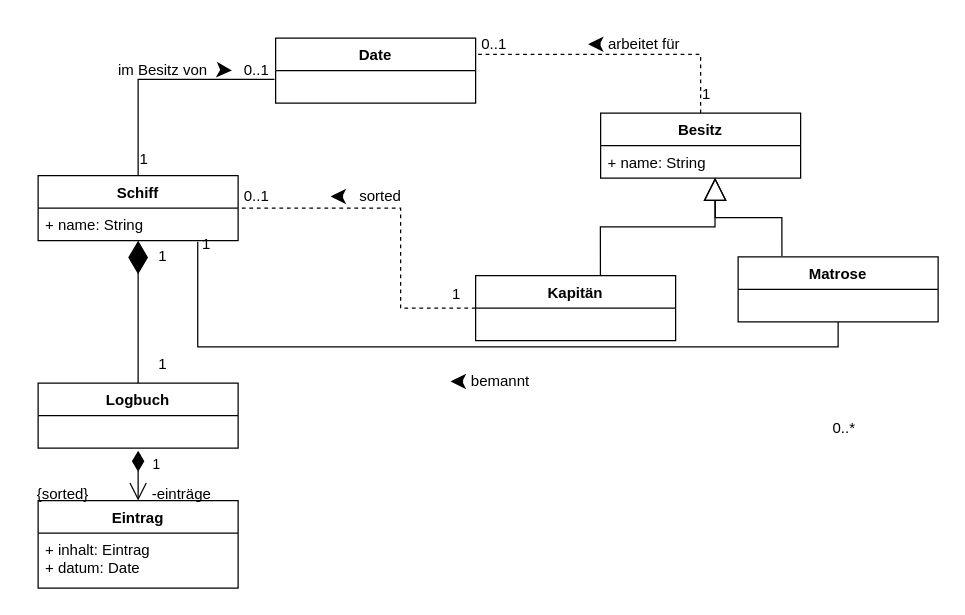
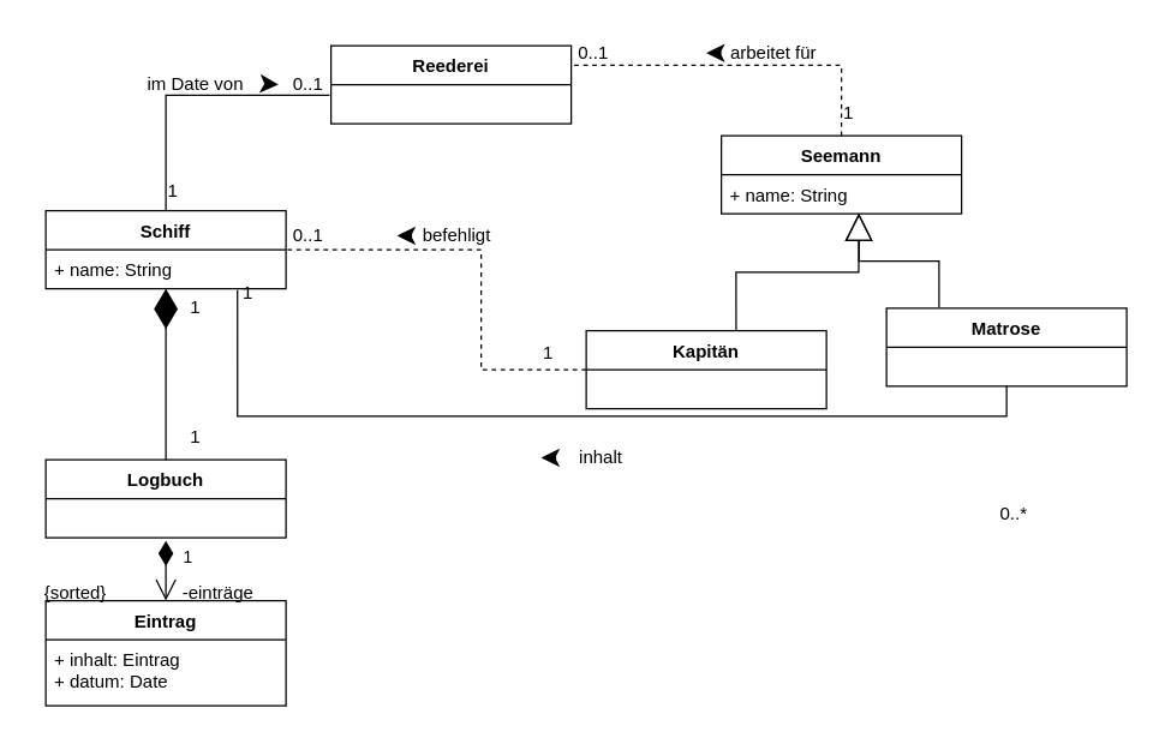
  <mxCell id="0" />
  <mxCell id="1" parent="0" />
- <mxCell id="2" value="Date" style="swimlane;fontStyle=1;align=center;verticalAlign=top;childLayout=stackLayout;horizontal=1;startSize=26;horizontalStack=0;resizeParent=1;resizeParentMax=0;resizeLast=0;collapsible=1;marginBottom=0;" parent="1" vertex="1"><mxGeometry x="220" y="30" width="160" height="52" as="geometry" /></mxCell>
+ <mxCell id="2" value="Reederei" style="swimlane;fontStyle=1;align=center;verticalAlign=top;childLayout=stackLayout;horizontal=1;startSize=26;horizontalStack=0;resizeParent=1;resizeParentMax=0;resizeLast=0;collapsible=1;marginBottom=0;" parent="1" vertex="1"><mxGeometry x="220" y="30" width="160" height="52" as="geometry" /></mxCell>
  <mxCell id="3" style="edgeStyle=orthogonalEdgeStyle;rounded=0;orthogonalLoop=1;jettySize=auto;html=1;exitX=0.5;exitY=0;exitDx=0;exitDy=0;entryX=1;entryY=0.25;entryDx=0;entryDy=0;endArrow=none;endFill=0;elbow=vertical;dashed=1;" parent="1" source="4" target="2" edge="1"><mxGeometry relative="1" as="geometry" /></mxCell>
- <mxCell id="4" value="Besitz" style="swimlane;fontStyle=1;align=center;verticalAlign=top;childLayout=stackLayout;horizontal=1;startSize=26;horizontalStack=0;resizeParent=1;resizeParentMax=0;resizeLast=0;collapsible=1;marginBottom=0;" parent="1" vertex="1"><mxGeometry x="480" y="90" width="160" height="52" as="geometry" /></mxCell>
+ <mxCell id="4" value="Seemann" style="swimlane;fontStyle=1;align=center;verticalAlign=top;childLayout=stackLayout;horizontal=1;startSize=26;horizontalStack=0;resizeParent=1;resizeParentMax=0;resizeLast=0;collapsible=1;marginBottom=0;" parent="1" vertex="1"><mxGeometry x="480" y="90" width="160" height="52" as="geometry" /></mxCell>
  <mxCell id="5" value="+ name: String" style="text;strokeColor=none;fillColor=none;align=left;verticalAlign=top;spacingLeft=4;spacingRight=4;overflow=hidden;rotatable=0;points=[[0,0.5],[1,0.5]];portConstraint=eastwest;" parent="4" vertex="1"><mxGeometry y="26" width="160" height="26" as="geometry" /></mxCell>
  <mxCell id="6" style="edgeStyle=orthogonalEdgeStyle;rounded=0;orthogonalLoop=1;jettySize=auto;html=1;exitX=0.5;exitY=0;exitDx=0;exitDy=0;entryX=-0.006;entryY=0.269;entryDx=0;entryDy=0;entryPerimeter=0;elbow=vertical;endArrow=none;endFill=0;" parent="1" source="7" edge="1"><mxGeometry relative="1" as="geometry"><mxPoint x="219.04" y="62.994" as="targetPoint" /><Array as="points"><mxPoint x="110" y="63" /></Array></mxGeometry></mxCell>
  <mxCell id="7" value="Schiff" style="swimlane;fontStyle=1;align=center;verticalAlign=top;childLayout=stackLayout;horizontal=1;startSize=26;horizontalStack=0;resizeParent=1;resizeParentMax=0;resizeLast=0;collapsible=1;marginBottom=0;" parent="1" vertex="1"><mxGeometry x="30" y="140" width="160" height="52" as="geometry" /></mxCell>
  <mxCell id="8" value="+ name: String" style="text;strokeColor=none;fillColor=none;align=left;verticalAlign=top;spacingLeft=4;spacingRight=4;overflow=hidden;rotatable=0;points=[[0,0.5],[1,0.5]];portConstraint=eastwest;" parent="7" vertex="1"><mxGeometry y="26" width="160" height="26" as="geometry" /></mxCell>
  <mxCell id="9" style="edgeStyle=orthogonalEdgeStyle;rounded=0;orthogonalLoop=1;jettySize=auto;html=1;exitX=0.5;exitY=1;exitDx=0;exitDy=0;entryX=0.798;entryY=1.038;entryDx=0;entryDy=0;entryPerimeter=0;endArrow=none;endFill=0;strokeWidth=1;elbow=vertical;" parent="1" source="10" target="8" edge="1"><mxGeometry relative="1" as="geometry" /></mxCell>
  <mxCell id="10" value="Matrose" style="swimlane;fontStyle=1;align=center;verticalAlign=top;childLayout=stackLayout;horizontal=1;startSize=26;horizontalStack=0;resizeParent=1;resizeParentMax=0;resizeLast=0;collapsible=1;marginBottom=0;" parent="1" vertex="1"><mxGeometry x="590" y="205" width="160" height="52" as="geometry" /></mxCell>
  <mxCell id="11" style="edgeStyle=orthogonalEdgeStyle;rounded=0;orthogonalLoop=1;jettySize=auto;html=1;exitX=0;exitY=0.5;exitDx=0;exitDy=0;entryX=1;entryY=0.5;entryDx=0;entryDy=0;endArrow=none;endFill=0;strokeWidth=1;elbow=vertical;dashed=1;" parent="1" source="12" target="7" edge="1"><mxGeometry relative="1" as="geometry"><Array as="points"><mxPoint x="320" y="246" /><mxPoint x="320" y="166" /></Array></mxGeometry></mxCell>
- <mxCell id="12" value="Kapitän" style="swimlane;fontStyle=1;align=center;verticalAlign=top;childLayout=stackLayout;horizontal=1;startSize=26;horizontalStack=0;resizeParent=1;resizeParentMax=0;resizeLast=0;collapsible=1;marginBottom=0;" parent="1" vertex="1"><mxGeometry x="380" y="220" width="160" height="52" as="geometry" /></mxCell>
+ <mxCell id="12" value="Kapitän" style="swimlane;fontStyle=1;align=center;verticalAlign=top;childLayout=stackLayout;horizontal=1;startSize=26;horizontalStack=0;resizeParent=1;resizeParentMax=0;resizeLast=0;collapsible=1;marginBottom=0;" parent="1" vertex="1"><mxGeometry x="390" y="220" width="160" height="52" as="geometry" /></mxCell>
  <mxCell id="13" value="" style="endArrow=block;endSize=16;endFill=0;html=1;rounded=0;exitX=0.219;exitY=-0.014;exitDx=0;exitDy=0;exitPerimeter=0;entryX=0.573;entryY=0.991;entryDx=0;entryDy=0;entryPerimeter=0;edgeStyle=orthogonalEdgeStyle;" parent="1" source="10" target="5" edge="1"><mxGeometry width="160" relative="1" as="geometry"><mxPoint x="510" y="220" as="sourcePoint" /><mxPoint x="570" y="160" as="targetPoint" /></mxGeometry></mxCell>
  <mxCell id="14" value="" style="endArrow=block;endSize=16;endFill=0;html=1;rounded=0;exitX=0.624;exitY=-0.005;exitDx=0;exitDy=0;exitPerimeter=0;entryX=0.572;entryY=0.986;entryDx=0;entryDy=0;entryPerimeter=0;edgeStyle=orthogonalEdgeStyle;" parent="1" source="12" target="5" edge="1"><mxGeometry width="160" relative="1" as="geometry"><mxPoint x="480" y="210" as="sourcePoint" /><mxPoint x="562.08" y="176.286" as="targetPoint" /></mxGeometry></mxCell>
  <mxCell id="15" value="0..1" style="text;html=1;strokeColor=none;fillColor=none;align=center;verticalAlign=middle;whiteSpace=wrap;rounded=0;" parent="1" vertex="1"><mxGeometry x="190" y="41" width="30" height="30" as="geometry" /></mxCell>
- <mxCell id="16" value="im Besitz von" style="text;html=1;strokeColor=none;fillColor=none;align=center;verticalAlign=middle;whiteSpace=wrap;rounded=0;" parent="1" vertex="1"><mxGeometry x="90" y="41" width="80" height="30" as="geometry" /></mxCell>
+ <mxCell id="16" value="im Date von" style="text;html=1;strokeColor=none;fillColor=none;align=center;verticalAlign=middle;whiteSpace=wrap;rounded=0;" parent="1" vertex="1"><mxGeometry x="90" y="41" width="80" height="30" as="geometry" /></mxCell>
  <mxCell id="17" value="Logbuch" style="swimlane;fontStyle=1;align=center;verticalAlign=top;childLayout=stackLayout;horizontal=1;startSize=26;horizontalStack=0;resizeParent=1;resizeParentMax=0;resizeLast=0;collapsible=1;marginBottom=0;" parent="1" vertex="1"><mxGeometry x="30" y="306" width="160" height="52" as="geometry" /></mxCell>
  <mxCell id="18" value="" style="endArrow=diamondThin;endFill=1;endSize=24;html=1;rounded=0;elbow=vertical;exitX=0.5;exitY=0;exitDx=0;exitDy=0;" parent="1" source="17" target="8" edge="1"><mxGeometry width="160" relative="1" as="geometry"><mxPoint x="170" y="180" as="sourcePoint" /><mxPoint x="110" y="226" as="targetPoint" /></mxGeometry></mxCell>
  <mxCell id="19" value="1" style="text;html=1;strokeColor=none;fillColor=none;align=center;verticalAlign=middle;whiteSpace=wrap;rounded=0;" parent="1" vertex="1"><mxGeometry x="115" y="190" width="30" height="30" as="geometry" /></mxCell>
  <mxCell id="20" value="1" style="text;html=1;strokeColor=none;fillColor=none;align=center;verticalAlign=middle;whiteSpace=wrap;rounded=0;" parent="1" vertex="1"><mxGeometry x="115" y="276" width="30" height="30" as="geometry" /></mxCell>
  <mxCell id="21" value="Eintrag" style="swimlane;fontStyle=1;align=center;verticalAlign=top;childLayout=stackLayout;horizontal=1;startSize=26;horizontalStack=0;resizeParent=1;resizeParentMax=0;resizeLast=0;collapsible=1;marginBottom=0;" parent="1" vertex="1"><mxGeometry x="30" y="400" width="160" height="70" as="geometry" /></mxCell>
  <mxCell id="22" value="+ inhalt: Eintrag&#10;+ datum: Date&#10;" style="text;strokeColor=none;fillColor=none;align=left;verticalAlign=top;spacingLeft=4;spacingRight=4;overflow=hidden;rotatable=0;points=[[0,0.5],[1,0.5]];portConstraint=eastwest;" parent="21" vertex="1"><mxGeometry y="26" width="160" height="44" as="geometry" /></mxCell>
  <mxCell id="23" value="arbeitet für" style="text;html=1;strokeColor=none;fillColor=none;align=center;verticalAlign=middle;whiteSpace=wrap;rounded=0;" parent="1" vertex="1"><mxGeometry x="480" y="20" width="70" height="30" as="geometry" /></mxCell>
  <mxCell id="24" value="0..1" style="text;html=1;strokeColor=none;fillColor=none;align=center;verticalAlign=middle;whiteSpace=wrap;rounded=0;" parent="1" vertex="1"><mxGeometry x="380" y="20" width="30" height="30" as="geometry" /></mxCell>
  <mxCell id="25" value="1" style="text;html=1;strokeColor=none;fillColor=none;align=center;verticalAlign=middle;whiteSpace=wrap;rounded=0;" parent="1" vertex="1"><mxGeometry x="100" y="112" width="30" height="30" as="geometry" /></mxCell>
  <mxCell id="26" value="" style="endArrow=classic;html=1;rounded=0;elbow=vertical;strokeWidth=2;" parent="1" edge="1"><mxGeometry width="50" height="50" relative="1" as="geometry"><mxPoint x="180" y="55.67" as="sourcePoint" /><mxPoint x="185" y="56" as="targetPoint" /></mxGeometry></mxCell>
  <mxCell id="27" value="" style="endArrow=classic;html=1;rounded=0;elbow=vertical;strokeWidth=2;" parent="1" edge="1"><mxGeometry width="50" height="50" relative="1" as="geometry"><mxPoint x="480" y="34.86" as="sourcePoint" /><mxPoint x="470" y="34.86" as="targetPoint" /></mxGeometry></mxCell>
  <mxCell id="28" value="1" style="text;html=1;strokeColor=none;fillColor=none;align=center;verticalAlign=middle;whiteSpace=wrap;rounded=0;" parent="1" vertex="1"><mxGeometry x="550" y="60" width="30" height="30" as="geometry" /></mxCell>
- <mxCell id="29" value="sorted" style="text;html=1;strokeColor=none;fillColor=none;align=center;verticalAlign=middle;whiteSpace=wrap;rounded=0;" parent="1" vertex="1"><mxGeometry x="264" y="142" width="80" height="30" as="geometry" /></mxCell>
+ <mxCell id="29" value="befehligt" style="text;html=1;strokeColor=none;fillColor=none;align=center;verticalAlign=middle;whiteSpace=wrap;rounded=0;" parent="1" vertex="1"><mxGeometry x="264" y="142" width="80" height="30" as="geometry" /></mxCell>
  <mxCell id="30" value="" style="endArrow=classic;html=1;rounded=0;elbow=vertical;strokeWidth=2;" parent="1" edge="1"><mxGeometry width="50" height="50" relative="1" as="geometry"><mxPoint x="274" y="156.67" as="sourcePoint" /><mxPoint x="264" y="156.67" as="targetPoint" /></mxGeometry></mxCell>
  <mxCell id="31" value="0..1" style="text;html=1;strokeColor=none;fillColor=none;align=center;verticalAlign=middle;whiteSpace=wrap;rounded=0;" parent="1" vertex="1"><mxGeometry x="190" y="142" width="30" height="30" as="geometry" /></mxCell>
  <mxCell id="32" value="1" style="text;html=1;strokeColor=none;fillColor=none;align=center;verticalAlign=middle;whiteSpace=wrap;rounded=0;" parent="1" vertex="1"><mxGeometry x="350" y="220" width="30" height="30" as="geometry" /></mxCell>
- <mxCell id="33" value="bemannt" style="text;html=1;strokeColor=none;fillColor=none;align=center;verticalAlign=middle;whiteSpace=wrap;rounded=0;" parent="1" vertex="1"><mxGeometry x="360" y="290" width="80" height="30" as="geometry" /></mxCell>
+ <mxCell id="33" value="inhalt" style="text;html=1;strokeColor=none;fillColor=none;align=center;verticalAlign=middle;whiteSpace=wrap;rounded=0;" parent="1" vertex="1"><mxGeometry x="360" y="290" width="80" height="30" as="geometry" /></mxCell>
  <mxCell id="34" value="" style="endArrow=classic;html=1;rounded=0;elbow=vertical;strokeWidth=2;" parent="1" edge="1"><mxGeometry width="50" height="50" relative="1" as="geometry"><mxPoint x="370" y="304.67" as="sourcePoint" /><mxPoint x="360" y="304.67" as="targetPoint" /></mxGeometry></mxCell>
  <mxCell id="35" value="1" style="text;html=1;strokeColor=none;fillColor=none;align=center;verticalAlign=middle;whiteSpace=wrap;rounded=0;" parent="1" vertex="1"><mxGeometry x="150" y="180" width="30" height="30" as="geometry" /></mxCell>
  <mxCell id="36" value="0..*" style="text;html=1;strokeColor=none;fillColor=none;align=center;verticalAlign=middle;whiteSpace=wrap;rounded=0;" parent="1" vertex="1"><mxGeometry x="660" y="327" width="30" height="30" as="geometry" /></mxCell>
  <mxCell id="37" value="{sorted}" style="text;html=1;strokeColor=none;fillColor=none;align=center;verticalAlign=middle;whiteSpace=wrap;rounded=0;" parent="1" vertex="1"><mxGeometry x="20" y="380" width="60" height="30" as="geometry" /></mxCell>
  <mxCell id="38" value="1" style="endArrow=open;html=1;endSize=12;startArrow=diamondThin;startSize=14;startFill=1;align=left;verticalAlign=bottom;rounded=0;strokeWidth=1;elbow=vertical;entryX=0.5;entryY=0;entryDx=0;entryDy=0;" parent="1" target="21" edge="1"><mxGeometry y="10" relative="1" as="geometry"><mxPoint x="110" y="360" as="sourcePoint" /><mxPoint x="440" y="340" as="targetPoint" /><mxPoint as="offset" /></mxGeometry></mxCell>
  <mxCell id="39" value="-einträge" style="text;html=1;strokeColor=none;fillColor=none;align=center;verticalAlign=middle;whiteSpace=wrap;rounded=0;" parent="1" vertex="1"><mxGeometry x="115" y="380" width="60" height="30" as="geometry" /></mxCell>
